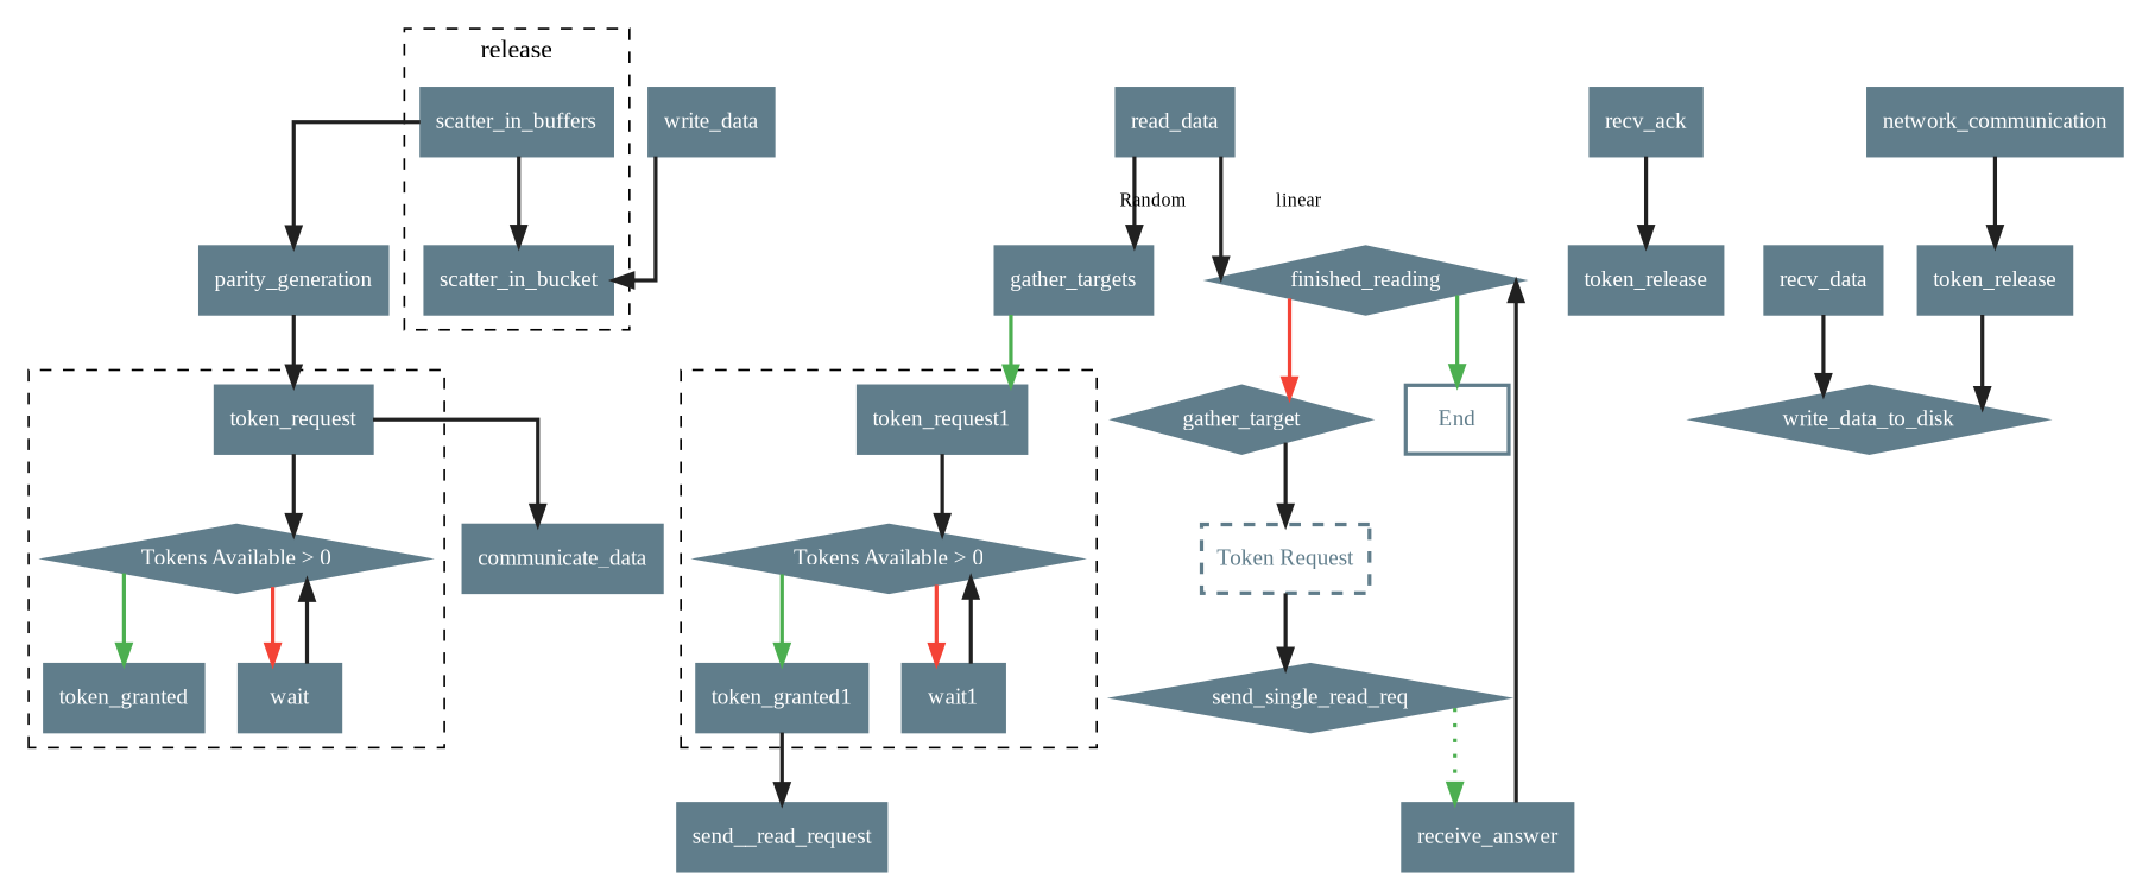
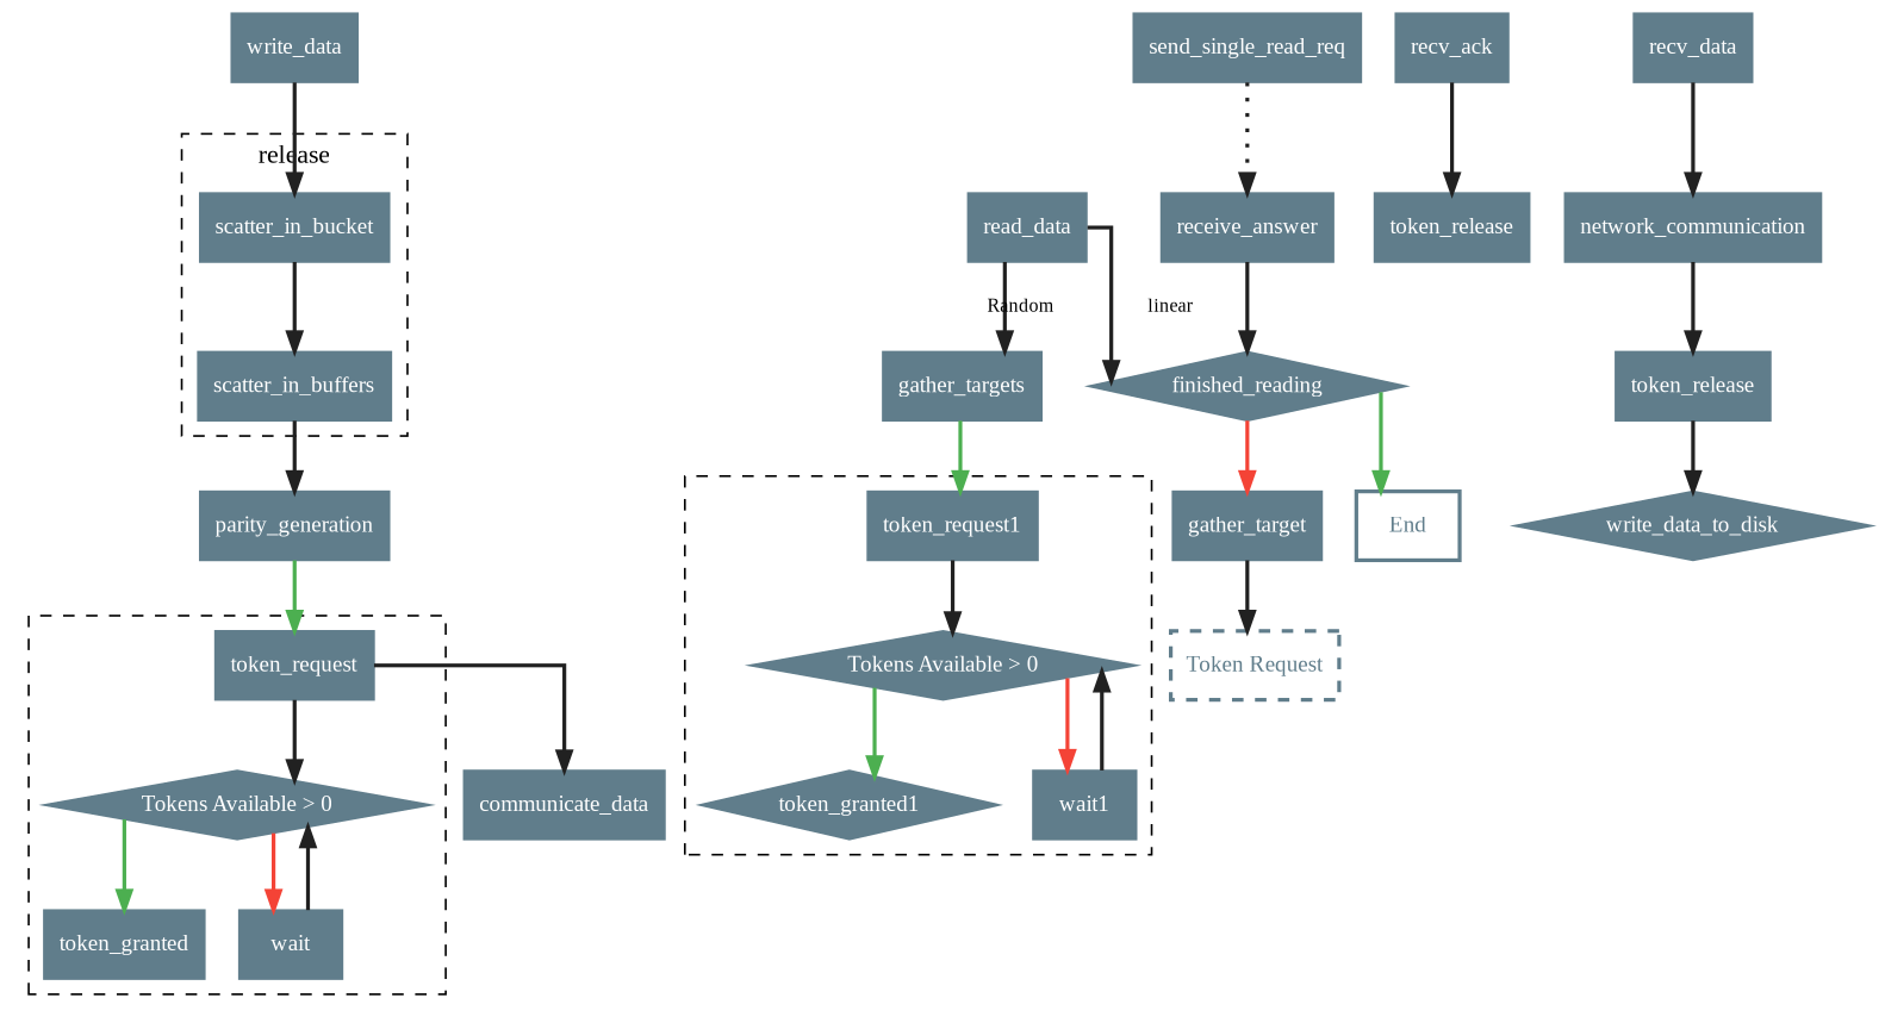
  digraph {
    fontname="Liberation Serif"
    splines=ortho
    style=dashed
    node [color="#607d8b" fontcolor=white fontname="Liberation Serif" fontsize=12.0 shape=box style=filled]
    edge [color="#212121" fontname="Liberation Serif" fontsize=10.0 penwidth=2.0]
    scatter_in_bucket
    scatter_in_buffers
    n3 [label="Tokens Available > 0" shape=diamond]
    token_request
    token_granted
    wait
    n7 [label="Tokens Available > 0" shape=diamond]
    token_request1
-   token_granted1
+   token_granted1 [shape=diamond]
    wait1
    parity_generation
    communicate_data
-   send__read_request
    write_data
    recv_ack
    token_release
    read_data
    gather_targets
    finished_reading [shape=diamond]
-   gather_target [shape=diamond]
+   gather_target
    n21 [fontcolor="#607d8b" label=End penwidth=2.0 style=solid]
    n22 [fontcolor="#607d8b" label="Token Request" penwidth=2.0 style=dashed]
-   send_single_read_req [shape=diamond]
+   send_single_read_req
    receive_answer
    n25 [label=token_release]
    write_data_to_disk [shape=diamond]
    recv_data
    network_communication
    subgraph cluster_1 {
      label=release
      scatter_in_bucket
      scatter_in_buffers
    }
    subgraph cluster_2 {
      n3
      token_request
      token_granted
      wait
    }
    subgraph cluster_3 {
      n7
      token_request1
      token_granted1
      wait1
    }
-   scatter_in_buffers -> scatter_in_bucket
+   scatter_in_bucket -> scatter_in_buffers
    scatter_in_buffers -> parity_generation
    n3 -> token_granted [color="#4caf50"]
    n3 -> wait [color="#f44336"]
    token_request -> n3
    token_request -> communicate_data
    wait -> n3
    n7 -> token_granted1 [color="#4caf50"]
    n7 -> wait1 [color="#f44336"]
    token_request1 -> n7
-   token_granted1 -> send__read_request
    wait1 -> n7
-   parity_generation -> token_request
+   parity_generation -> token_request [color="#4caf50"]
    write_data -> scatter_in_bucket
    recv_ack -> token_release
    read_data -> gather_targets [label=Random]
    read_data -> finished_reading [label=linear]
    gather_targets -> token_request1 [color="#4caf50"]
    finished_reading -> gather_target [color="#f44336"]
    finished_reading -> n21 [color="#4caf50"]
    gather_target -> n22
-   n22 -> send_single_read_req
-   send_single_read_req -> receive_answer [color="#4caf50" style=dotted]
+   send_single_read_req -> receive_answer [style=dotted]
    receive_answer -> finished_reading
    n25 -> write_data_to_disk
-   recv_data -> write_data_to_disk
+   recv_data -> network_communication
    network_communication -> n25
  }
